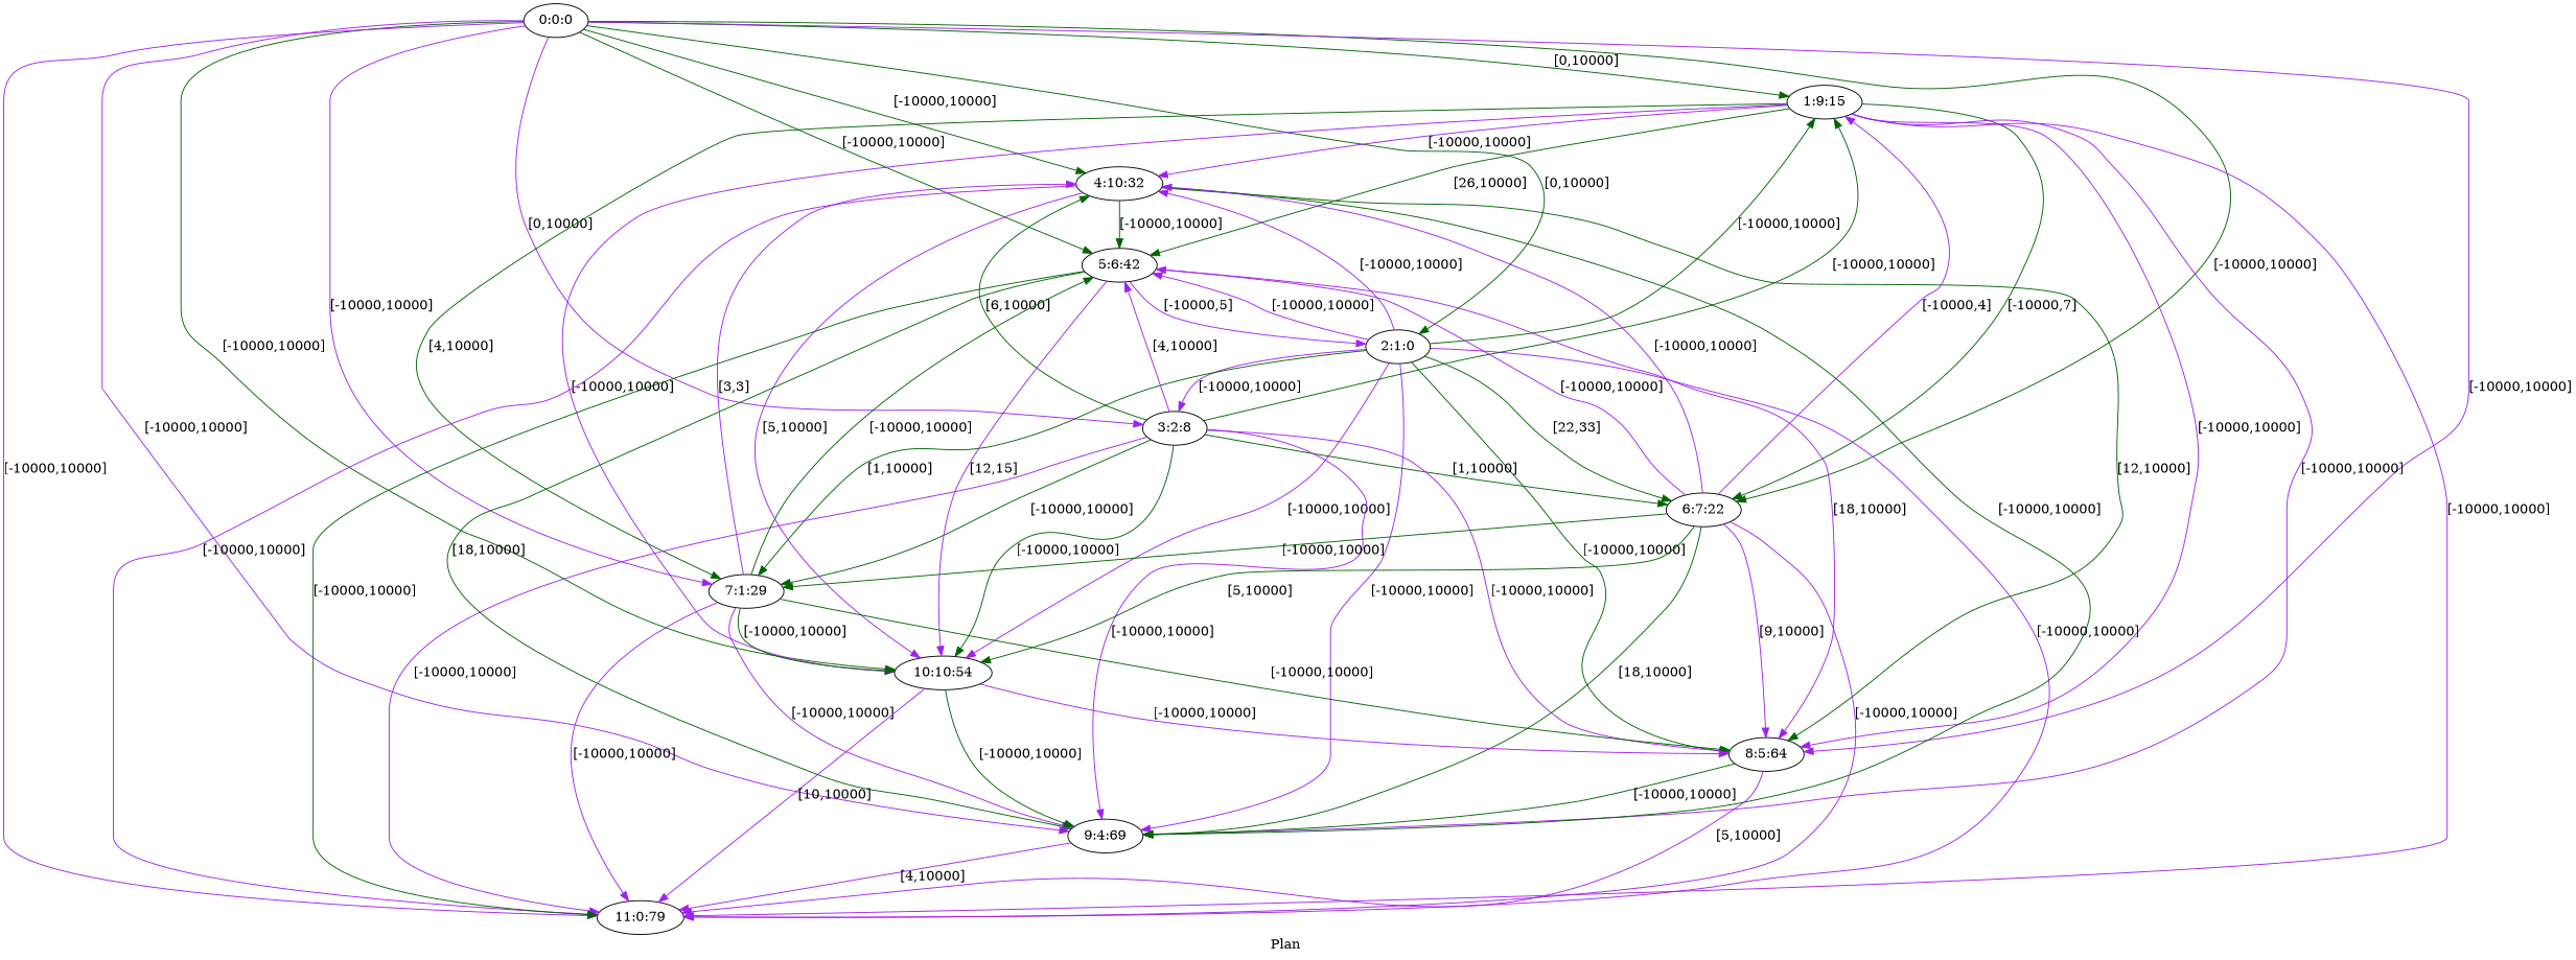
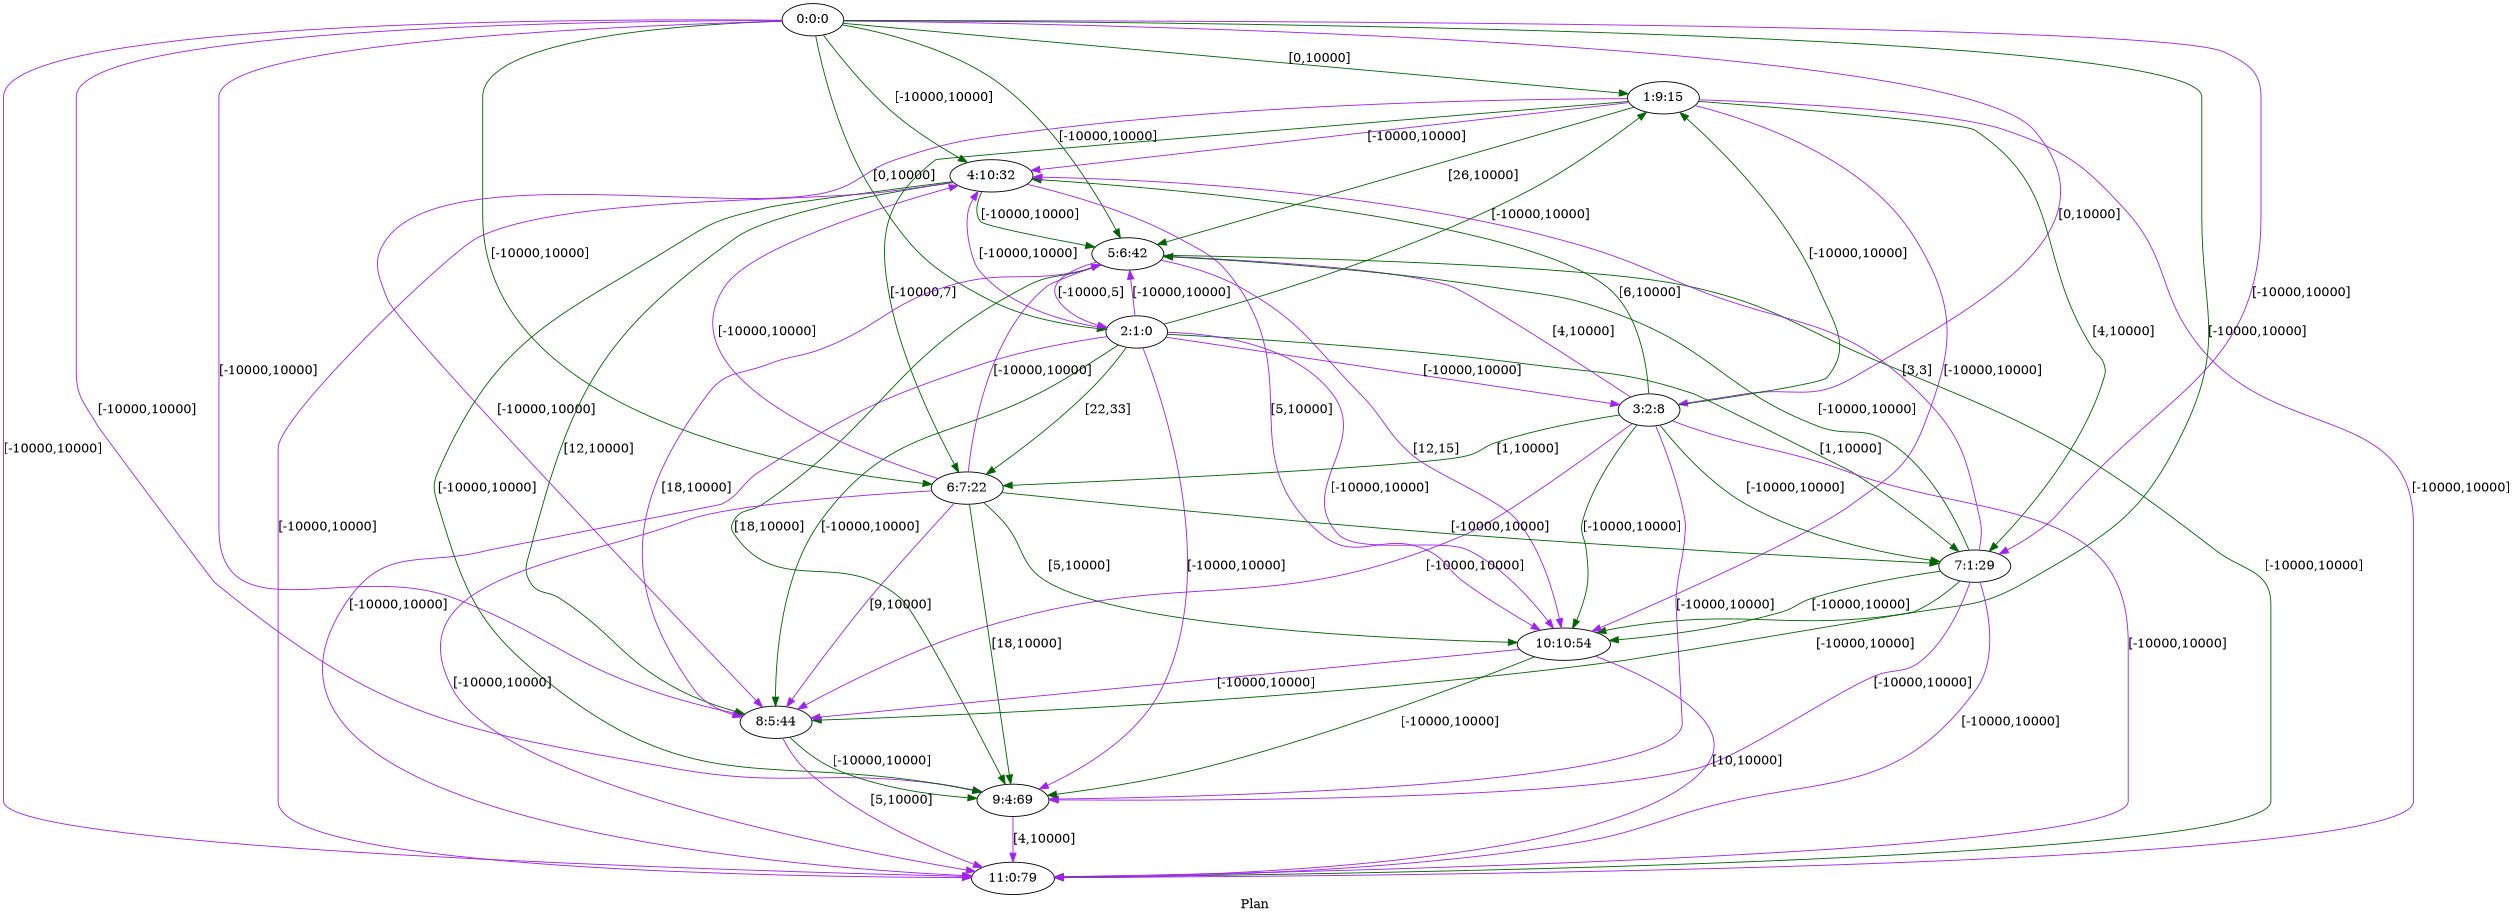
  digraph {
    fldt=0.628819
    label="Plan "
    nodesep=.45
    rankdir=TB
    edge [color=purple]
    "0:0:0"
    "1:9:15"
    n3 [label="2:1:0"]
    "3:2:8"
    "4:10:32"
    "5:6:42"
    "6:7:22"
    "7:1:29"
-   "8:5:64"
+   "8:5:64" [label="8:5:44"]
    "9:4:69"
    "10:10:54"
    n12 [label="11:0:79"]
    "0:0:0" -> "1:9:15" [color=darkgreen label="[0,10000]"]
    "0:0:0" -> n3 [color=darkgreen label="[0,10000]"]
    "0:0:0" -> "3:2:8" [label="[0,10000]"]
    "0:0:0" -> "4:10:32" [color=darkgreen label="[-10000,10000]"]
    "0:0:0" -> "5:6:42" [color=darkgreen label="[-10000,10000]"]
    "0:0:0" -> "6:7:22" [color=darkgreen label="[-10000,10000]"]
    "0:0:0" -> "7:1:29" [label="[-10000,10000]"]
    "0:0:0" -> "8:5:64" [label="[-10000,10000]"]
    "0:0:0" -> "9:4:69" [label="[-10000,10000]"]
    "0:0:0" -> "10:10:54" [color=darkgreen label="[-10000,10000]"]
    "0:0:0" -> n12 [label="[-10000,10000]"]
    "1:9:15" -> "4:10:32" [label="[-10000,10000]"]
    "1:9:15" -> "5:6:42" [color=darkgreen label="[26,10000]"]
    "1:9:15" -> "6:7:22" [color=darkgreen label="[-10000,7]"]
    "1:9:15" -> "7:1:29" [color=darkgreen label="[4,10000]"]
    "1:9:15" -> "8:5:64" [label="[-10000,10000]"]
-   "1:9:15" -> "9:4:69" [label="[-10000,10000]"]
    "1:9:15" -> "10:10:54" [label="[-10000,10000]"]
    "1:9:15" -> n12 [label="[-10000,10000]"]
    n3 -> "1:9:15" [color=darkgreen label="[-10000,10000]"]
    n3 -> "3:2:8" [label="[-10000,10000]"]
    n3 -> "4:10:32" [label="[-10000,10000]"]
    n3 -> "5:6:42" [label="[-10000,10000]"]
    n3 -> "6:7:22" [color=darkgreen label="[22,33]"]
    n3 -> "7:1:29" [color=darkgreen label="[1,10000]"]
    n3 -> "8:5:64" [color=darkgreen label="[-10000,10000]"]
    n3 -> "9:4:69" [label="[-10000,10000]"]
    n3 -> "10:10:54" [label="[-10000,10000]"]
    n3 -> n12 [label="[-10000,10000]"]
    "3:2:8" -> "1:9:15" [color=darkgreen label="[-10000,10000]"]
    "3:2:8" -> "4:10:32" [color=darkgreen label="[6,10000]"]
    "3:2:8" -> "5:6:42" [label="[4,10000]"]
    "3:2:8" -> "6:7:22" [color=darkgreen label="[1,10000]"]
    "3:2:8" -> "7:1:29" [color=darkgreen label="[-10000,10000]"]
    "3:2:8" -> "8:5:64" [label="[-10000,10000]"]
    "3:2:8" -> "9:4:69" [label="[-10000,10000]"]
    "3:2:8" -> "10:10:54" [color=darkgreen label="[-10000,10000]"]
    "3:2:8" -> n12 [label="[-10000,10000]"]
    "4:10:32" -> "5:6:42" [color=darkgreen label="[-10000,10000]"]
    "4:10:32" -> "8:5:64" [color=darkgreen label="[12,10000]"]
    "4:10:32" -> "9:4:69" [color=darkgreen label="[-10000,10000]"]
    "4:10:32" -> "10:10:54" [label="[5,10000]"]
    "4:10:32" -> n12 [label="[-10000,10000]"]
    "5:6:42" -> n3 [label="[-10000,5]"]
    "5:6:42" -> "8:5:64" [label="[18,10000]"]
    "5:6:42" -> "9:4:69" [color=darkgreen label="[18,10000]"]
    "5:6:42" -> "10:10:54" [label="[12,15]"]
    "5:6:42" -> n12 [color=darkgreen label="[-10000,10000]"]
-   "6:7:22" -> "1:9:15" [label="[-10000,4]"]
    "6:7:22" -> "4:10:32" [label="[-10000,10000]"]
    "6:7:22" -> "5:6:42" [label="[-10000,10000]"]
    "6:7:22" -> "7:1:29" [color=darkgreen label="[-10000,10000]"]
    "6:7:22" -> "8:5:64" [label="[9,10000]"]
    "6:7:22" -> "9:4:69" [color=darkgreen label="[18,10000]"]
    "6:7:22" -> "10:10:54" [color=darkgreen label="[5,10000]"]
    "6:7:22" -> n12 [label="[-10000,10000]"]
    "7:1:29" -> "4:10:32" [label="[3,3]"]
    "7:1:29" -> "5:6:42" [color=darkgreen label="[-10000,10000]"]
    "7:1:29" -> "8:5:64" [color=darkgreen label="[-10000,10000]"]
    "7:1:29" -> "9:4:69" [label="[-10000,10000]"]
    "7:1:29" -> "10:10:54" [color=darkgreen label="[-10000,10000]"]
    "7:1:29" -> n12 [label="[-10000,10000]"]
    "8:5:64" -> "9:4:69" [color=darkgreen label="[-10000,10000]"]
    "8:5:64" -> n12 [label="[5,10000]"]
    "9:4:69" -> n12 [label="[4,10000]"]
    "10:10:54" -> "8:5:64" [label="[-10000,10000]"]
    "10:10:54" -> "9:4:69" [color=darkgreen label="[-10000,10000]"]
    "10:10:54" -> n12 [label="[10,10000]"]
  }
